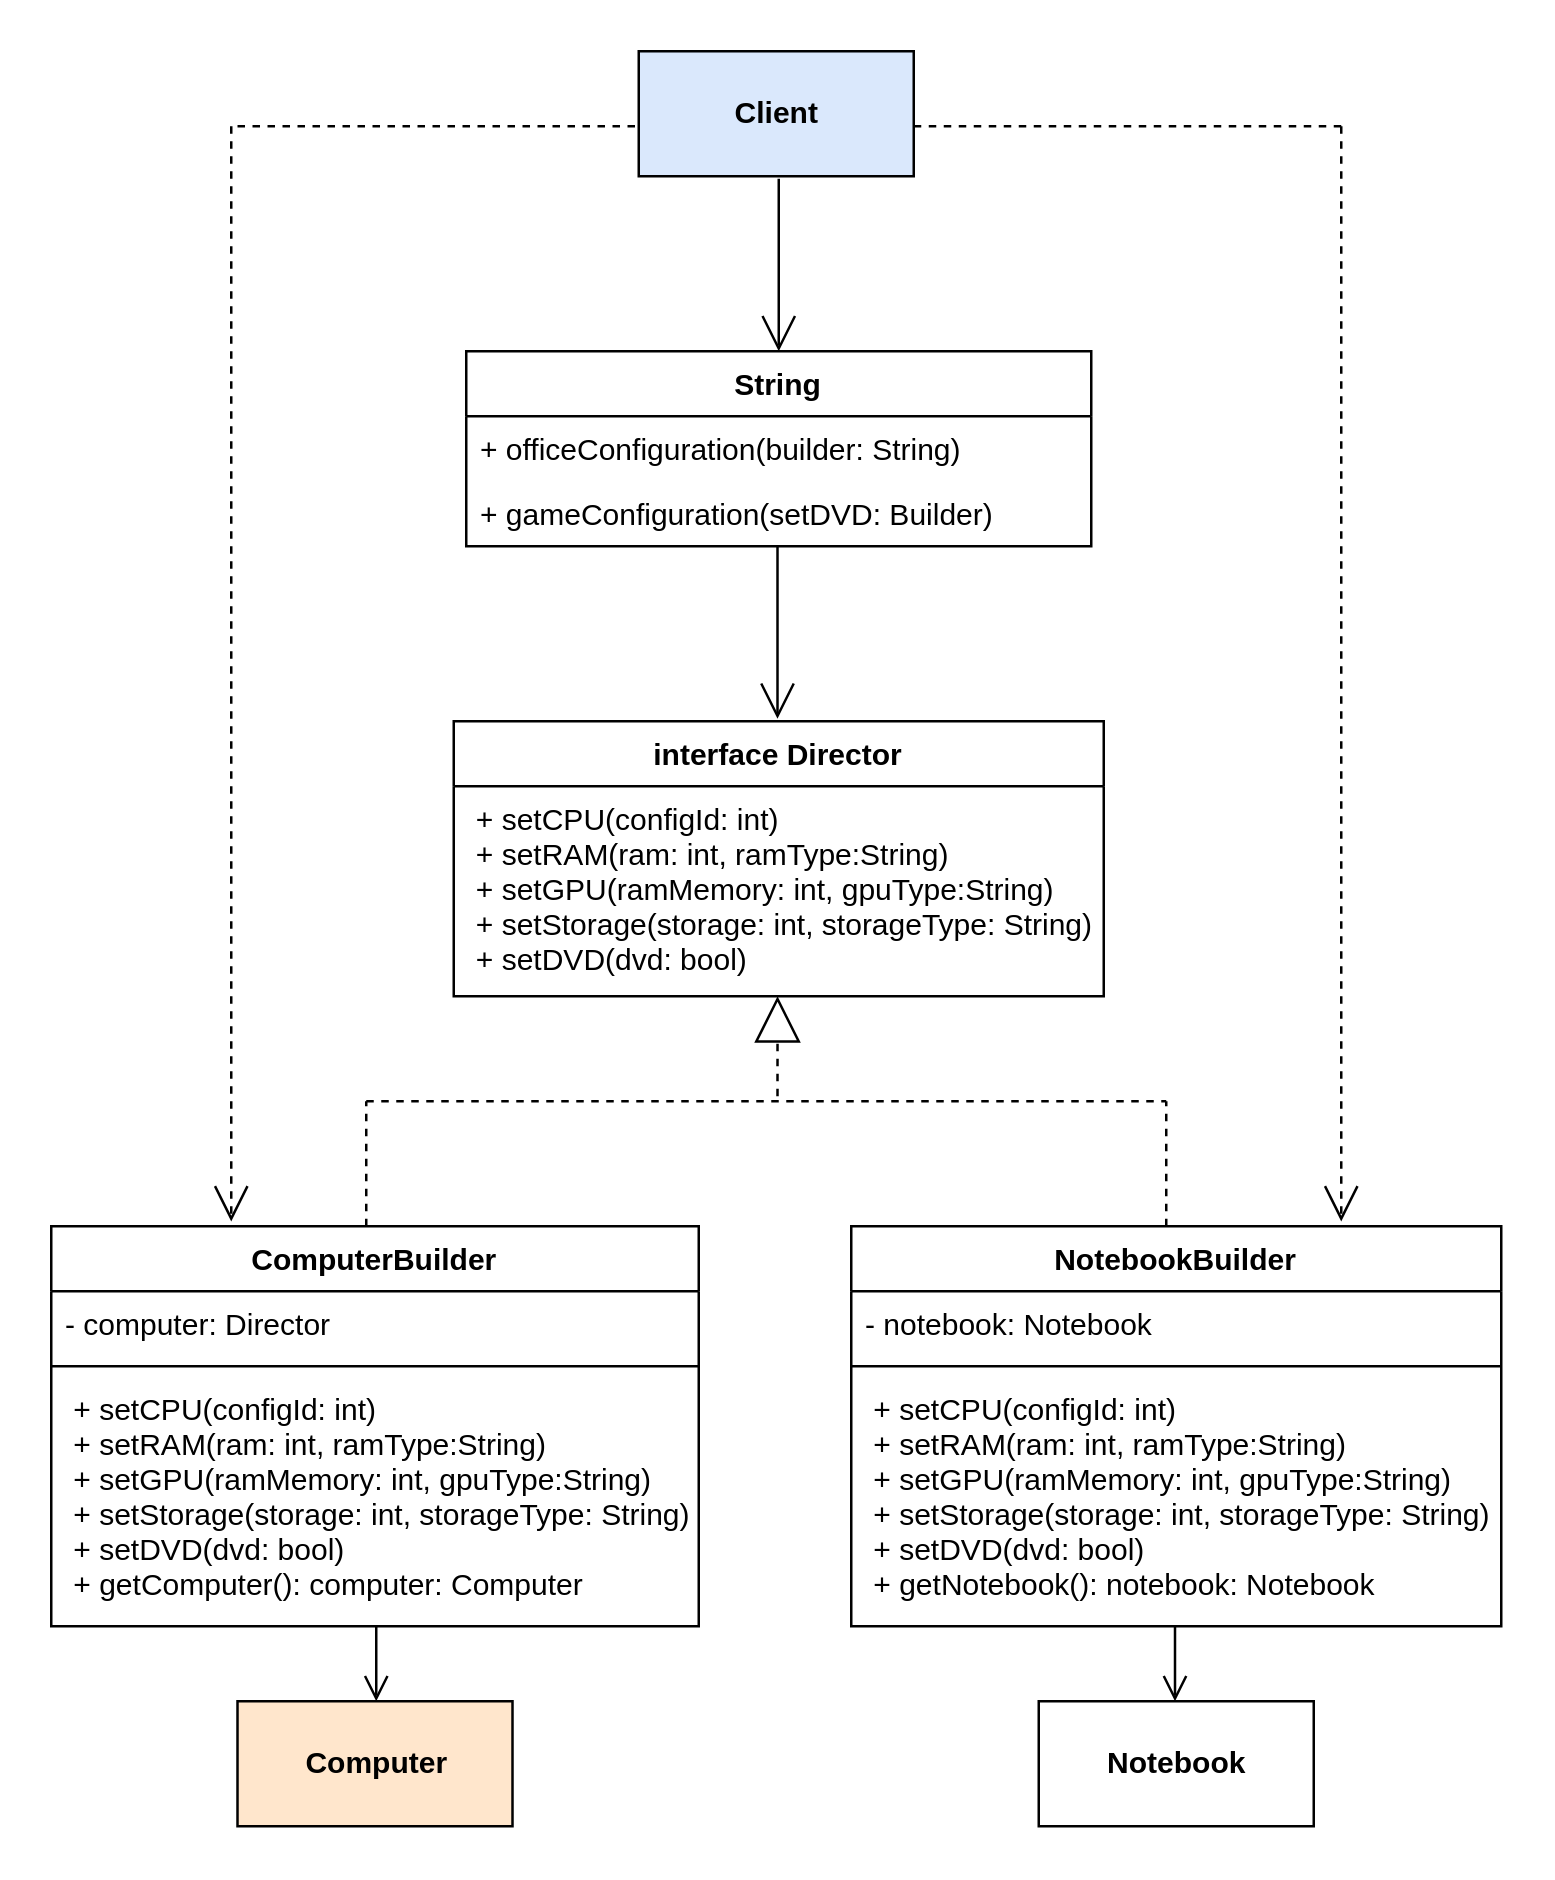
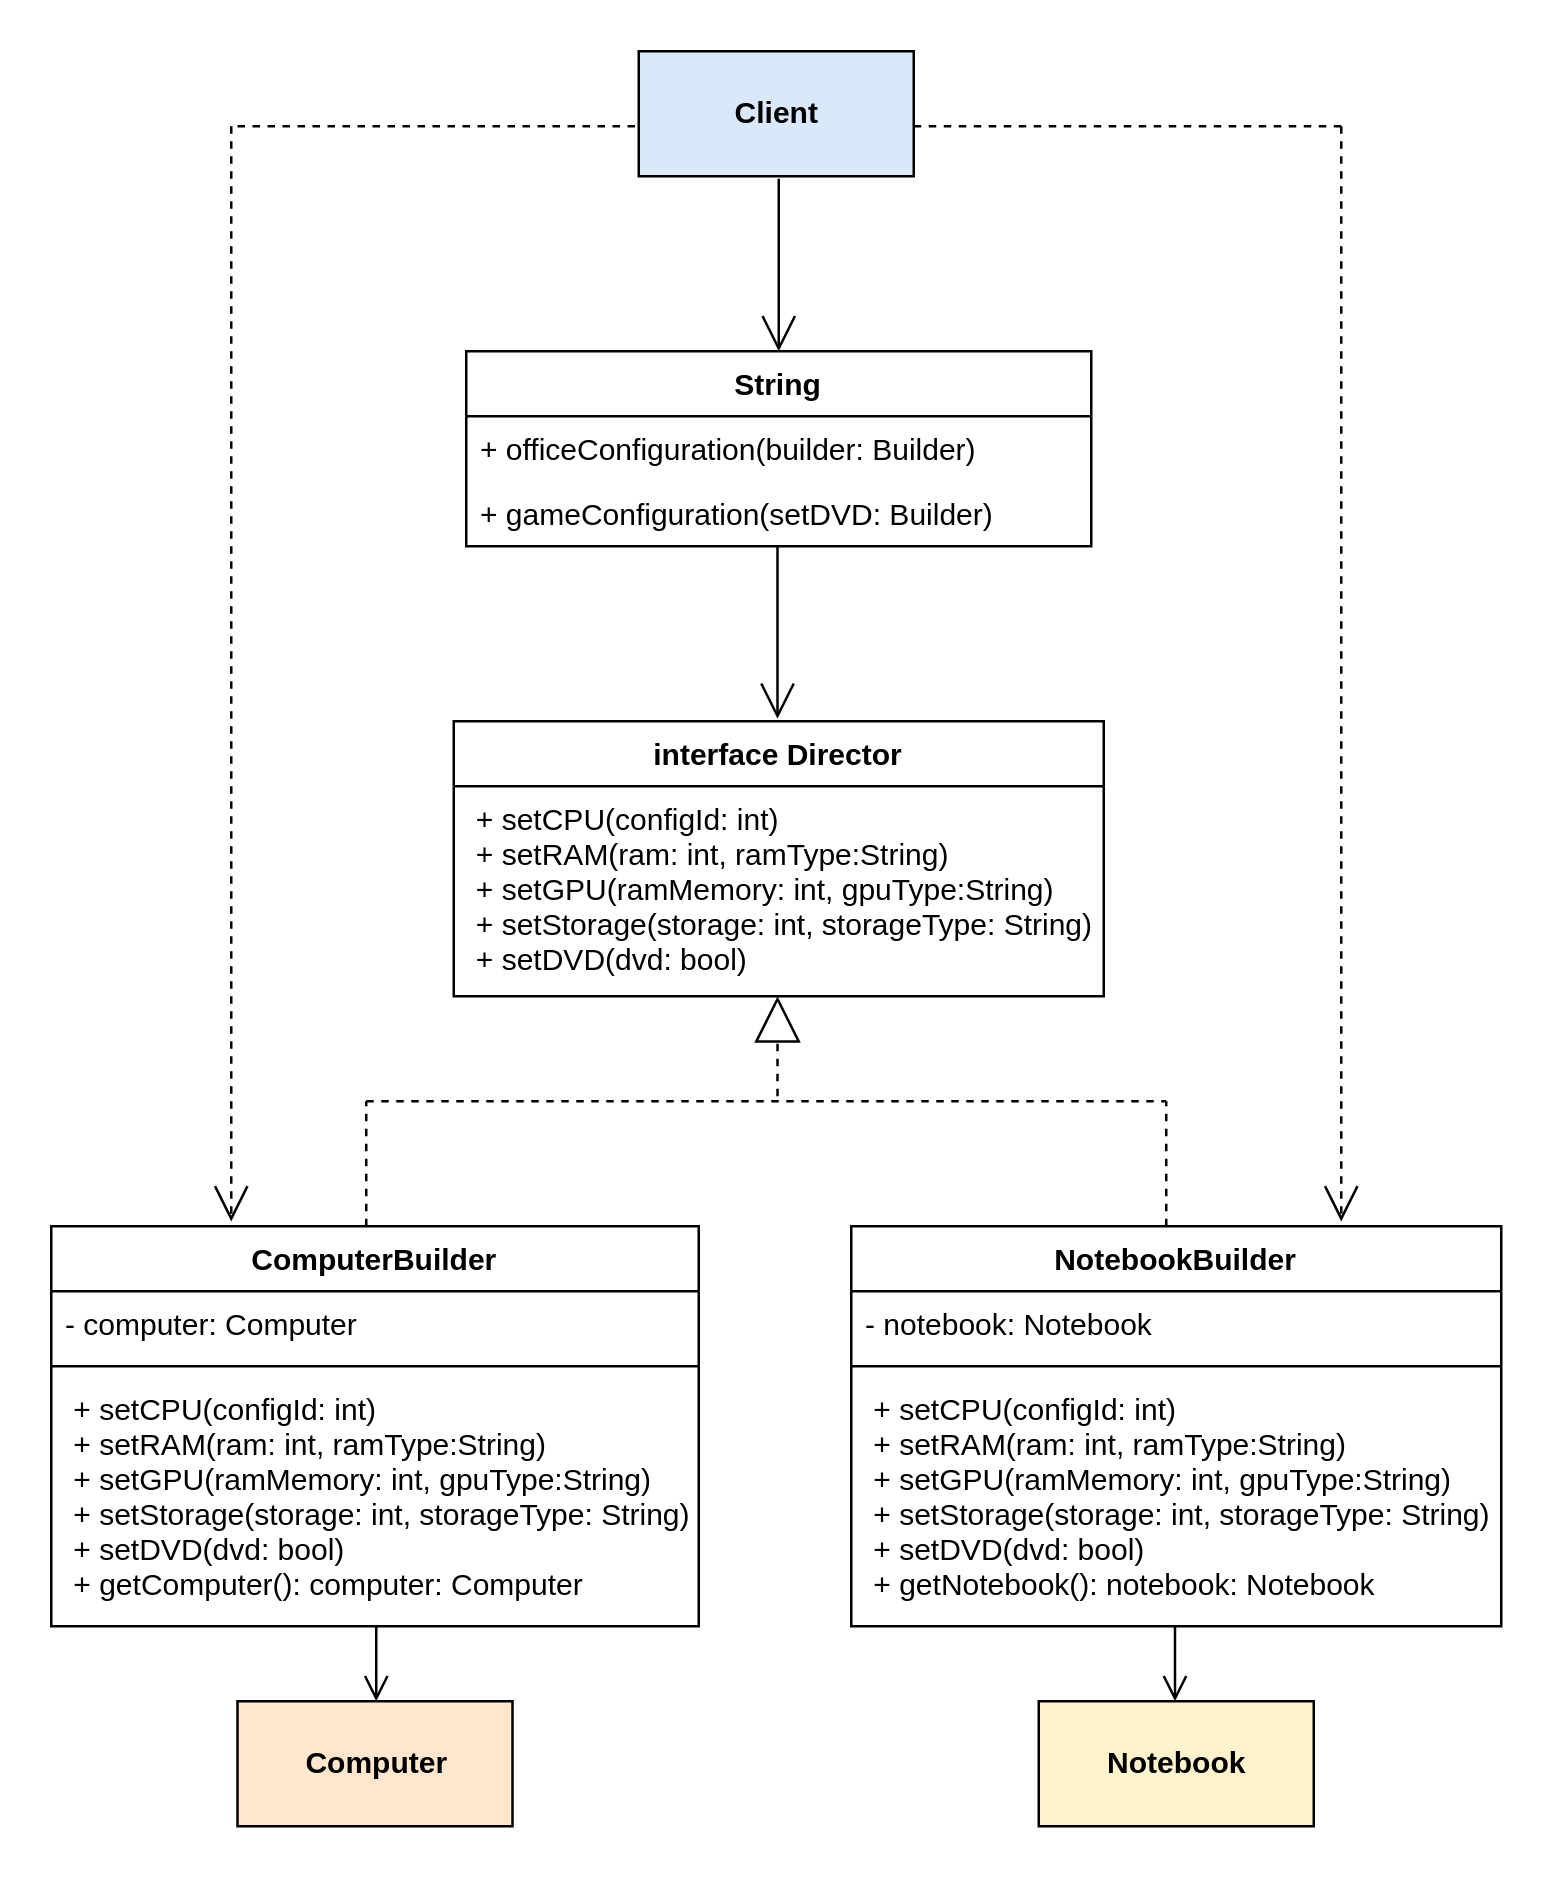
  <mxCell id="0" />
  <mxCell id="1" parent="0" />
  <mxCell id="2" value="&lt;b&gt;Client&lt;/b&gt;" style="html=1;fillColor=#dae8fc;" vertex="1" parent="1"><mxGeometry x="255" y="20" width="110" height="50" as="geometry" /></mxCell>
  <mxCell id="3" value="String" style="swimlane;fontStyle=1;childLayout=stackLayout;horizontal=1;startSize=26;fillColor=none;horizontalStack=0;resizeParent=1;resizeParentMax=0;resizeLast=0;collapsible=1;marginBottom=0;" vertex="1" parent="1"><mxGeometry x="186" y="140" width="250" height="78" as="geometry" /></mxCell>
- <mxCell id="4" value="+ officeConfiguration(builder: String)" style="text;strokeColor=none;fillColor=none;align=left;verticalAlign=top;spacingLeft=4;spacingRight=4;overflow=hidden;rotatable=0;points=[[0,0.5],[1,0.5]];portConstraint=eastwest;" vertex="1" parent="3"><mxGeometry y="26" width="250" height="26" as="geometry" /></mxCell>
+ <mxCell id="4" value="+ officeConfiguration(builder: Builder)" style="text;strokeColor=none;fillColor=none;align=left;verticalAlign=top;spacingLeft=4;spacingRight=4;overflow=hidden;rotatable=0;points=[[0,0.5],[1,0.5]];portConstraint=eastwest;" vertex="1" parent="3"><mxGeometry y="26" width="250" height="26" as="geometry" /></mxCell>
  <mxCell id="5" value="+ gameConfiguration(setDVD: Builder)" style="text;strokeColor=none;fillColor=none;align=left;verticalAlign=top;spacingLeft=4;spacingRight=4;overflow=hidden;rotatable=0;points=[[0,0.5],[1,0.5]];portConstraint=eastwest;" vertex="1" parent="3"><mxGeometry y="52" width="250" height="26" as="geometry" /></mxCell>
  <mxCell id="6" value="interface Director" style="swimlane;fontStyle=1;childLayout=stackLayout;horizontal=1;startSize=26;fillColor=none;horizontalStack=0;resizeParent=1;resizeParentMax=0;resizeLast=0;collapsible=1;marginBottom=0;" vertex="1" parent="1"><mxGeometry x="181" y="288" width="260" height="110" as="geometry" /></mxCell>
  <mxCell id="7" value=" + setCPU(configId: int)&#10; + setRAM(ram: int, ramType:String)&#10; + setGPU(ramMemory: int, gpuType:String)&#10; + setStorage(storage: int, storageType: String)&#10; + setDVD(dvd: bool)" style="text;strokeColor=none;fillColor=none;align=left;verticalAlign=top;spacingLeft=4;spacingRight=4;overflow=hidden;rotatable=0;points=[[0,0.5],[1,0.5]];portConstraint=eastwest;spacing=2;" vertex="1" parent="6"><mxGeometry y="26" width="260" height="84" as="geometry" /></mxCell>
  <mxCell id="8" value="ComputerBuilder" style="swimlane;fontStyle=1;align=center;verticalAlign=top;childLayout=stackLayout;horizontal=1;startSize=26;horizontalStack=0;resizeParent=1;resizeParentMax=0;resizeLast=0;collapsible=1;marginBottom=0;" vertex="1" parent="1"><mxGeometry x="20" y="490" width="259" height="160" as="geometry" /></mxCell>
- <mxCell id="9" value="- computer: Director" style="text;strokeColor=none;fillColor=none;align=left;verticalAlign=top;spacingLeft=4;spacingRight=4;overflow=hidden;rotatable=0;points=[[0,0.5],[1,0.5]];portConstraint=eastwest;" vertex="1" parent="8"><mxGeometry y="26" width="259" height="26" as="geometry" /></mxCell>
+ <mxCell id="9" value="- computer: Computer" style="text;strokeColor=none;fillColor=none;align=left;verticalAlign=top;spacingLeft=4;spacingRight=4;overflow=hidden;rotatable=0;points=[[0,0.5],[1,0.5]];portConstraint=eastwest;" vertex="1" parent="8"><mxGeometry y="26" width="259" height="26" as="geometry" /></mxCell>
  <mxCell id="10" value="" style="line;strokeWidth=1;fillColor=none;align=left;verticalAlign=middle;spacingTop=-1;spacingLeft=3;spacingRight=3;rotatable=0;labelPosition=right;points=[];portConstraint=eastwest;" vertex="1" parent="8"><mxGeometry y="52" width="259" height="8" as="geometry" /></mxCell>
  <mxCell id="11" value=" + setCPU(configId: int)&#10; + setRAM(ram: int, ramType:String)&#10; + setGPU(ramMemory: int, gpuType:String)&#10; + setStorage(storage: int, storageType: String)&#10; + setDVD(dvd: bool)&#10; + getComputer(): computer: Computer" style="text;strokeColor=none;fillColor=none;align=left;verticalAlign=top;spacingLeft=4;spacingRight=4;overflow=hidden;rotatable=0;points=[[0,0.5],[1,0.5]];portConstraint=eastwest;" vertex="1" parent="8"><mxGeometry y="60" width="259" height="100" as="geometry" /></mxCell>
  <mxCell id="12" value="NotebookBuilder" style="swimlane;fontStyle=1;align=center;verticalAlign=top;childLayout=stackLayout;horizontal=1;startSize=26;horizontalStack=0;resizeParent=1;resizeParentMax=0;resizeLast=0;collapsible=1;marginBottom=0;" vertex="1" parent="1"><mxGeometry x="340" y="490" width="260" height="160" as="geometry" /></mxCell>
  <mxCell id="13" value="- notebook: Notebook" style="text;strokeColor=none;fillColor=none;align=left;verticalAlign=top;spacingLeft=4;spacingRight=4;overflow=hidden;rotatable=0;points=[[0,0.5],[1,0.5]];portConstraint=eastwest;" vertex="1" parent="12"><mxGeometry y="26" width="260" height="26" as="geometry" /></mxCell>
  <mxCell id="14" value="" style="line;strokeWidth=1;fillColor=none;align=left;verticalAlign=middle;spacingTop=-1;spacingLeft=3;spacingRight=3;rotatable=0;labelPosition=right;points=[];portConstraint=eastwest;" vertex="1" parent="12"><mxGeometry y="52" width="260" height="8" as="geometry" /></mxCell>
  <mxCell id="15" value=" + setCPU(configId: int)&#10; + setRAM(ram: int, ramType:String)&#10; + setGPU(ramMemory: int, gpuType:String)&#10; + setStorage(storage: int, storageType: String)&#10; + setDVD(dvd: bool)&#10; + getNotebook(): notebook: Notebook" style="text;strokeColor=none;fillColor=none;align=left;verticalAlign=top;spacingLeft=4;spacingRight=4;overflow=hidden;rotatable=0;points=[[0,0.5],[1,0.5]];portConstraint=eastwest;" vertex="1" parent="12"><mxGeometry y="60" width="260" height="100" as="geometry" /></mxCell>
  <mxCell id="16" value="" style="endArrow=open;endFill=1;endSize=12;html=1;entryX=0.5;entryY=0;entryDx=0;entryDy=0;" edge="1" parent="1" target="3"><mxGeometry width="160" relative="1" as="geometry"><mxPoint x="311" y="71" as="sourcePoint" /><mxPoint x="266" y="90" as="targetPoint" /></mxGeometry></mxCell>
  <mxCell id="17" value="" style="endArrow=open;endFill=1;endSize=12;html=1;entryX=0.5;entryY=0;entryDx=0;entryDy=0;" edge="1" parent="1"><mxGeometry width="160" relative="1" as="geometry"><mxPoint x="310.5" y="218" as="sourcePoint" /><mxPoint x="310.5" y="287" as="targetPoint" /></mxGeometry></mxCell>
  <mxCell id="18" value="&lt;b&gt;Computer&lt;/b&gt;" style="html=1;fillColor=#ffe6cc;" vertex="1" parent="1"><mxGeometry x="94.5" y="680" width="110" height="50" as="geometry" /></mxCell>
- <mxCell id="19" value="&lt;b&gt;Notebook&lt;/b&gt;" style="html=1;" vertex="1" parent="1"><mxGeometry x="415" y="680" width="110" height="50" as="geometry" /></mxCell>
+ <mxCell id="19" value="&lt;b&gt;Notebook&lt;/b&gt;" style="html=1;fillColor=#fff2cc;" vertex="1" parent="1"><mxGeometry x="415" y="680" width="110" height="50" as="geometry" /></mxCell>
  <mxCell id="20" value="" style="endArrow=block;endSize=16;endFill=0;html=1;entryX=0.527;entryY=1.024;entryDx=0;entryDy=0;entryPerimeter=0;dashed=1;" edge="1" parent="1"><mxGeometry width="160" relative="1" as="geometry"><mxPoint x="310.5" y="437.98" as="sourcePoint" /><mxPoint x="310.52" y="397.996" as="targetPoint" /></mxGeometry></mxCell>
  <mxCell id="21" value="" style="endArrow=none;html=1;edgeStyle=orthogonalEdgeStyle;dashed=1;" edge="1" parent="1"><mxGeometry relative="1" as="geometry"><mxPoint x="146" y="440" as="sourcePoint" /><mxPoint x="466" y="440" as="targetPoint" /></mxGeometry></mxCell>
  <mxCell id="22" value="" style="endArrow=none;html=1;dashed=1;" edge="1" parent="1"><mxGeometry relative="1" as="geometry"><mxPoint x="146" y="490" as="sourcePoint" /><mxPoint x="146" y="440" as="targetPoint" /></mxGeometry></mxCell>
  <mxCell id="23" value="" style="endArrow=none;html=1;dashed=1;" edge="1" parent="1"><mxGeometry relative="1" as="geometry"><mxPoint x="466" y="490" as="sourcePoint" /><mxPoint x="466" y="440" as="targetPoint" /></mxGeometry></mxCell>
  <mxCell id="24" value="" style="endArrow=open;endFill=1;endSize=12;html=1;dashed=1;entryX=0.278;entryY=-0.012;entryDx=0;entryDy=0;entryPerimeter=0;" edge="1" parent="1" target="8"><mxGeometry width="160" relative="1" as="geometry"><mxPoint x="92" y="50" as="sourcePoint" /><mxPoint x="116" y="280" as="targetPoint" /></mxGeometry></mxCell>
  <mxCell id="25" value="" style="endArrow=open;endFill=1;endSize=12;html=1;dashed=1;entryX=0.278;entryY=-0.012;entryDx=0;entryDy=0;entryPerimeter=0;" edge="1" parent="1"><mxGeometry width="160" relative="1" as="geometry"><mxPoint x="536" y="50" as="sourcePoint" /><mxPoint x="536.002" y="488.08" as="targetPoint" /></mxGeometry></mxCell>
  <mxCell id="26" value="" style="endArrow=none;html=1;edgeStyle=orthogonalEdgeStyle;dashed=1;" edge="1" parent="1"><mxGeometry relative="1" as="geometry"><mxPoint x="94.5" y="50" as="sourcePoint" /><mxPoint x="256" y="50" as="targetPoint" /></mxGeometry></mxCell>
  <mxCell id="27" value="" style="endArrow=none;html=1;edgeStyle=orthogonalEdgeStyle;dashed=1;" edge="1" parent="1"><mxGeometry relative="1" as="geometry"><mxPoint x="365" y="50" as="sourcePoint" /><mxPoint x="536.5" y="50" as="targetPoint" /></mxGeometry></mxCell>
  <mxCell id="28" value="" style="html=1;verticalAlign=bottom;endArrow=open;endSize=8;" edge="1" parent="1"><mxGeometry relative="1" as="geometry"><mxPoint x="150" y="650" as="sourcePoint" /><mxPoint x="150" y="680" as="targetPoint" /></mxGeometry></mxCell>
  <mxCell id="29" value="" style="html=1;verticalAlign=bottom;endArrow=open;endSize=8;" edge="1" parent="1"><mxGeometry relative="1" as="geometry"><mxPoint x="469.5" y="650" as="sourcePoint" /><mxPoint x="469.5" y="680" as="targetPoint" /></mxGeometry></mxCell>
